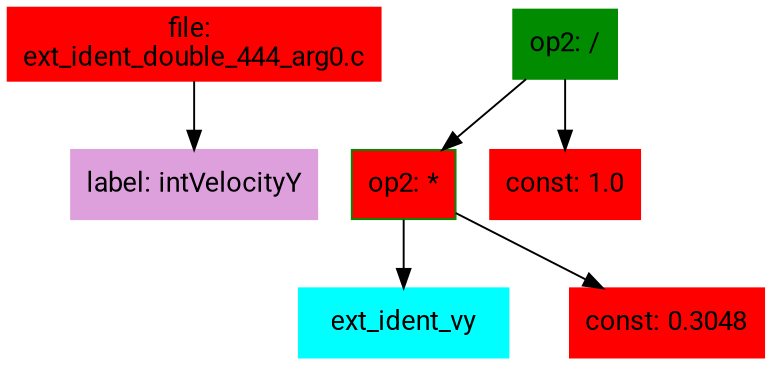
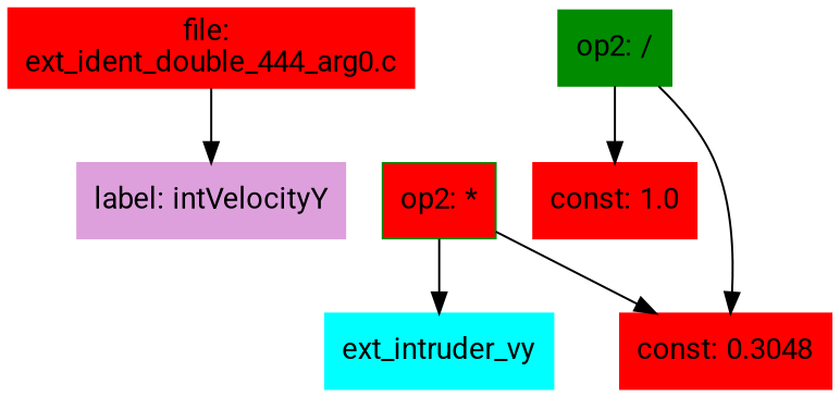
  digraph {
    fontname=Roboto
    node [color=green4 fontname=Roboto shape=box style=filled]
    edge [fontname=Roboto]
    n1 [color=red label="file: \next_ident_double_444_arg0.c"]
    n2 [color=plum label="label: intVelocityY"]
    n3 [label="op2: /"]
    n4 [fillcolor=red1 label="op2: *"]
    n5 [color=red1 label="const: 1.0"]
-   n6 [color=cyan1 label=ext_ident_vy]
+   n6 [color=cyan1 label=ext_intruder_vy]
    n7 [color=red1 label="const: 0.3048"]
    n1 -> n2
-   n3 -> n4
+   n3 -> n7
    n3 -> n5
    n4 -> n6
    n4 -> n7
  }
